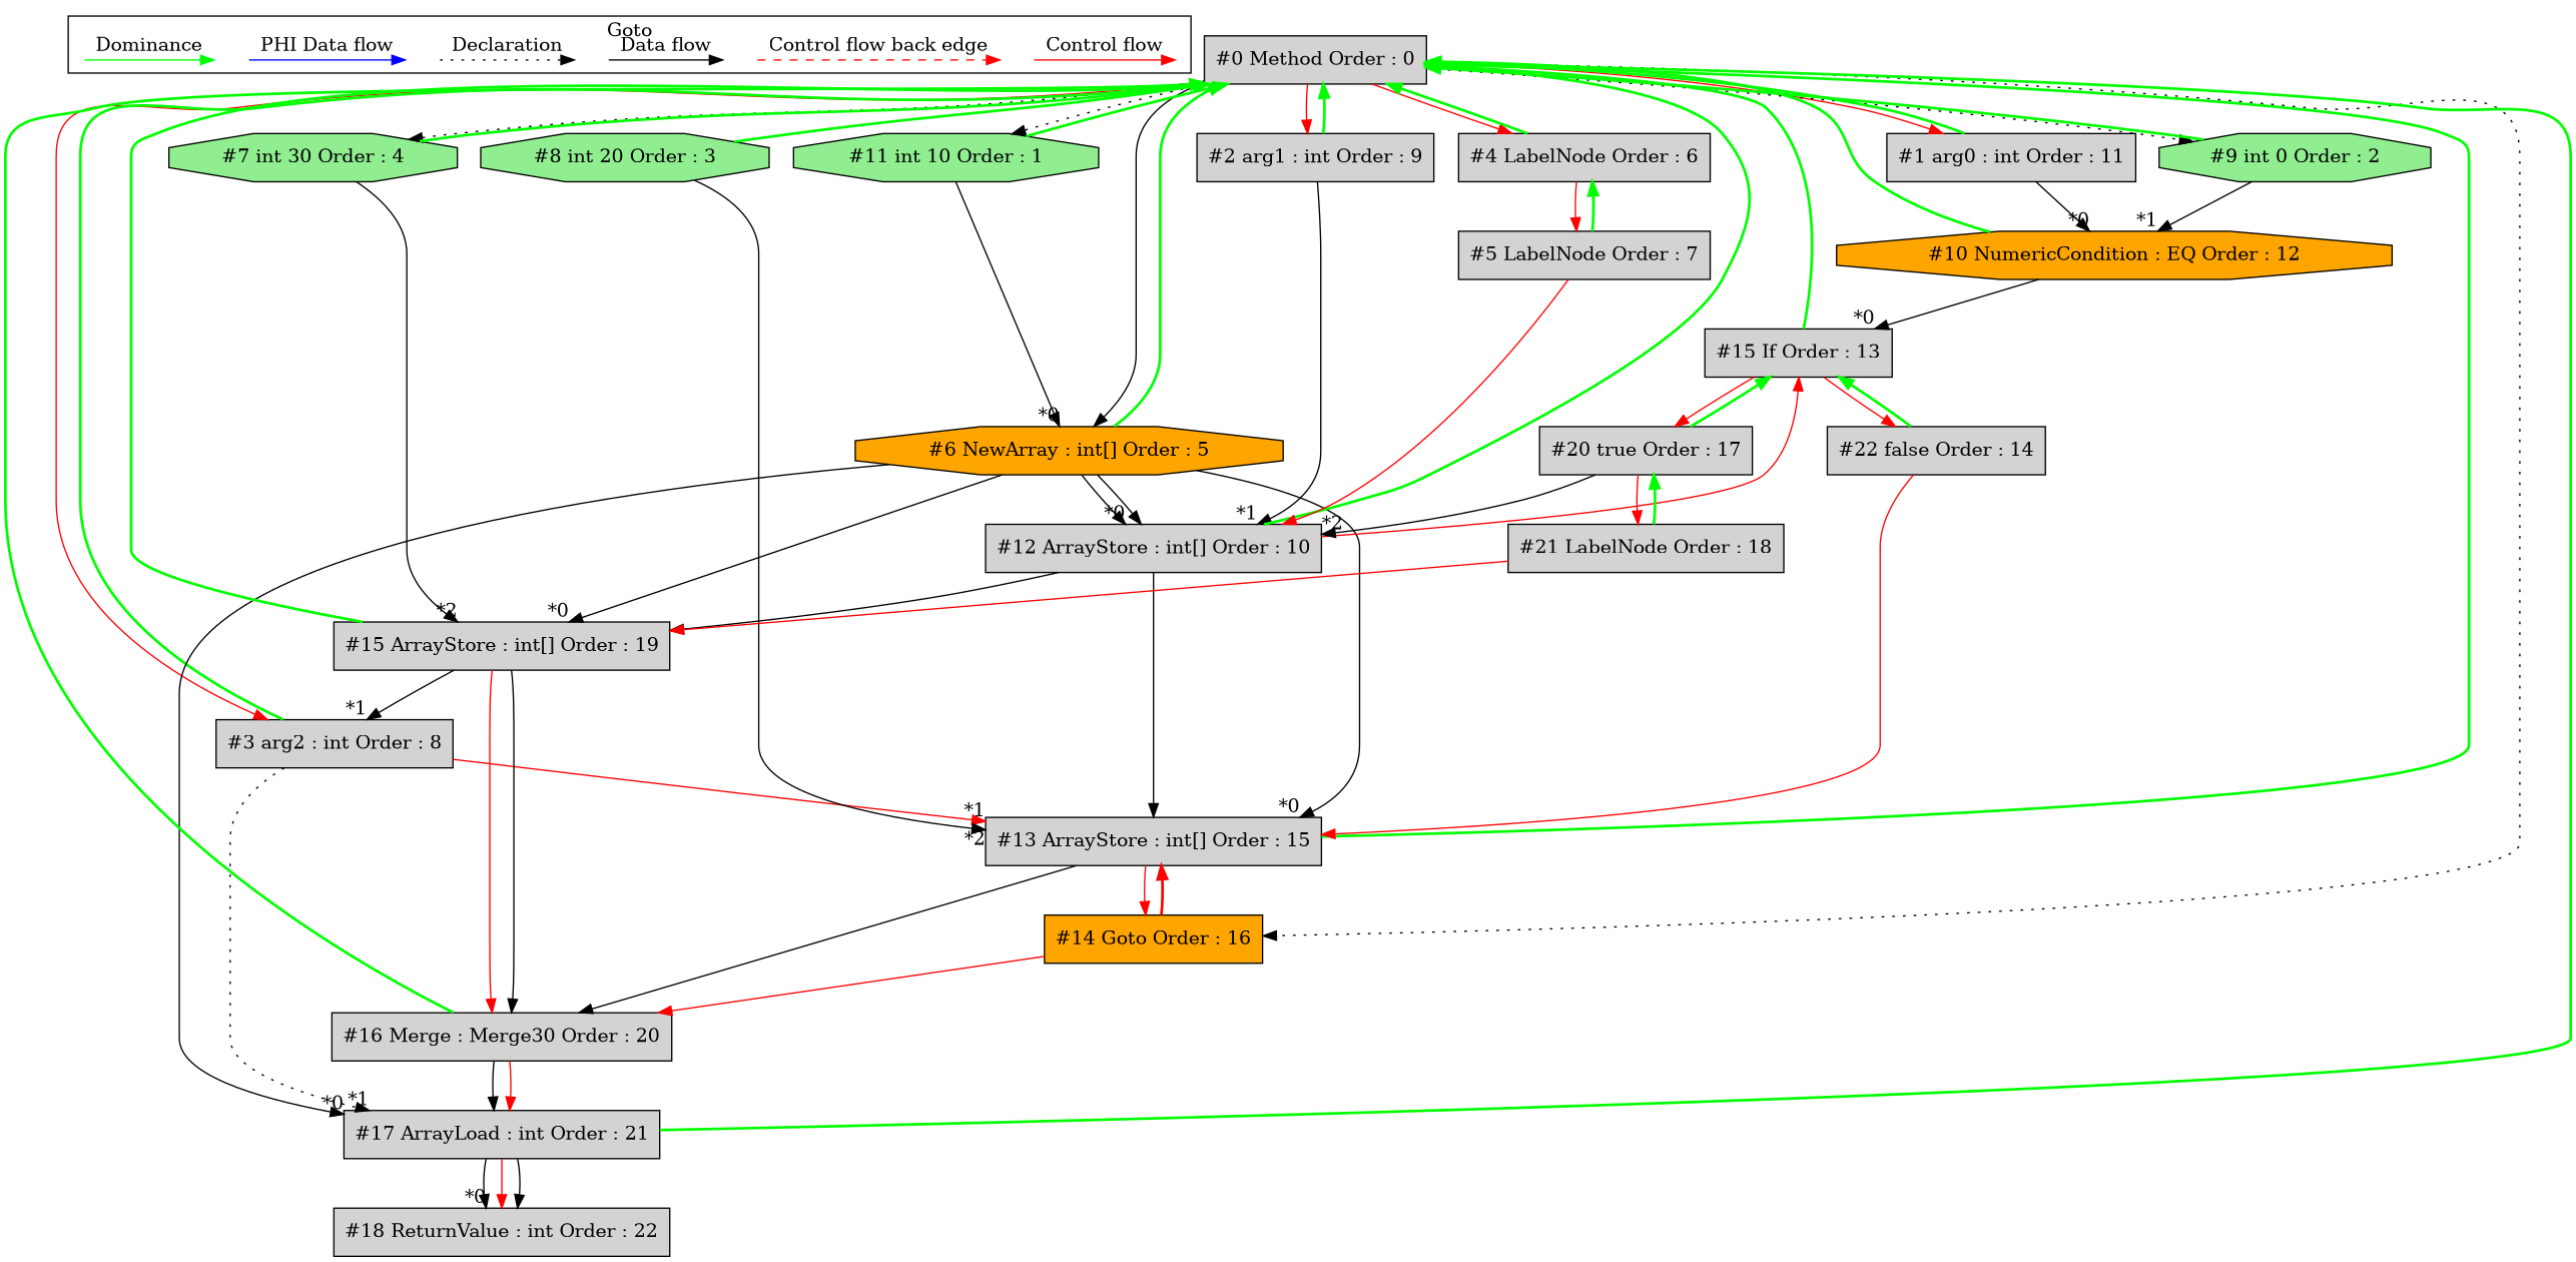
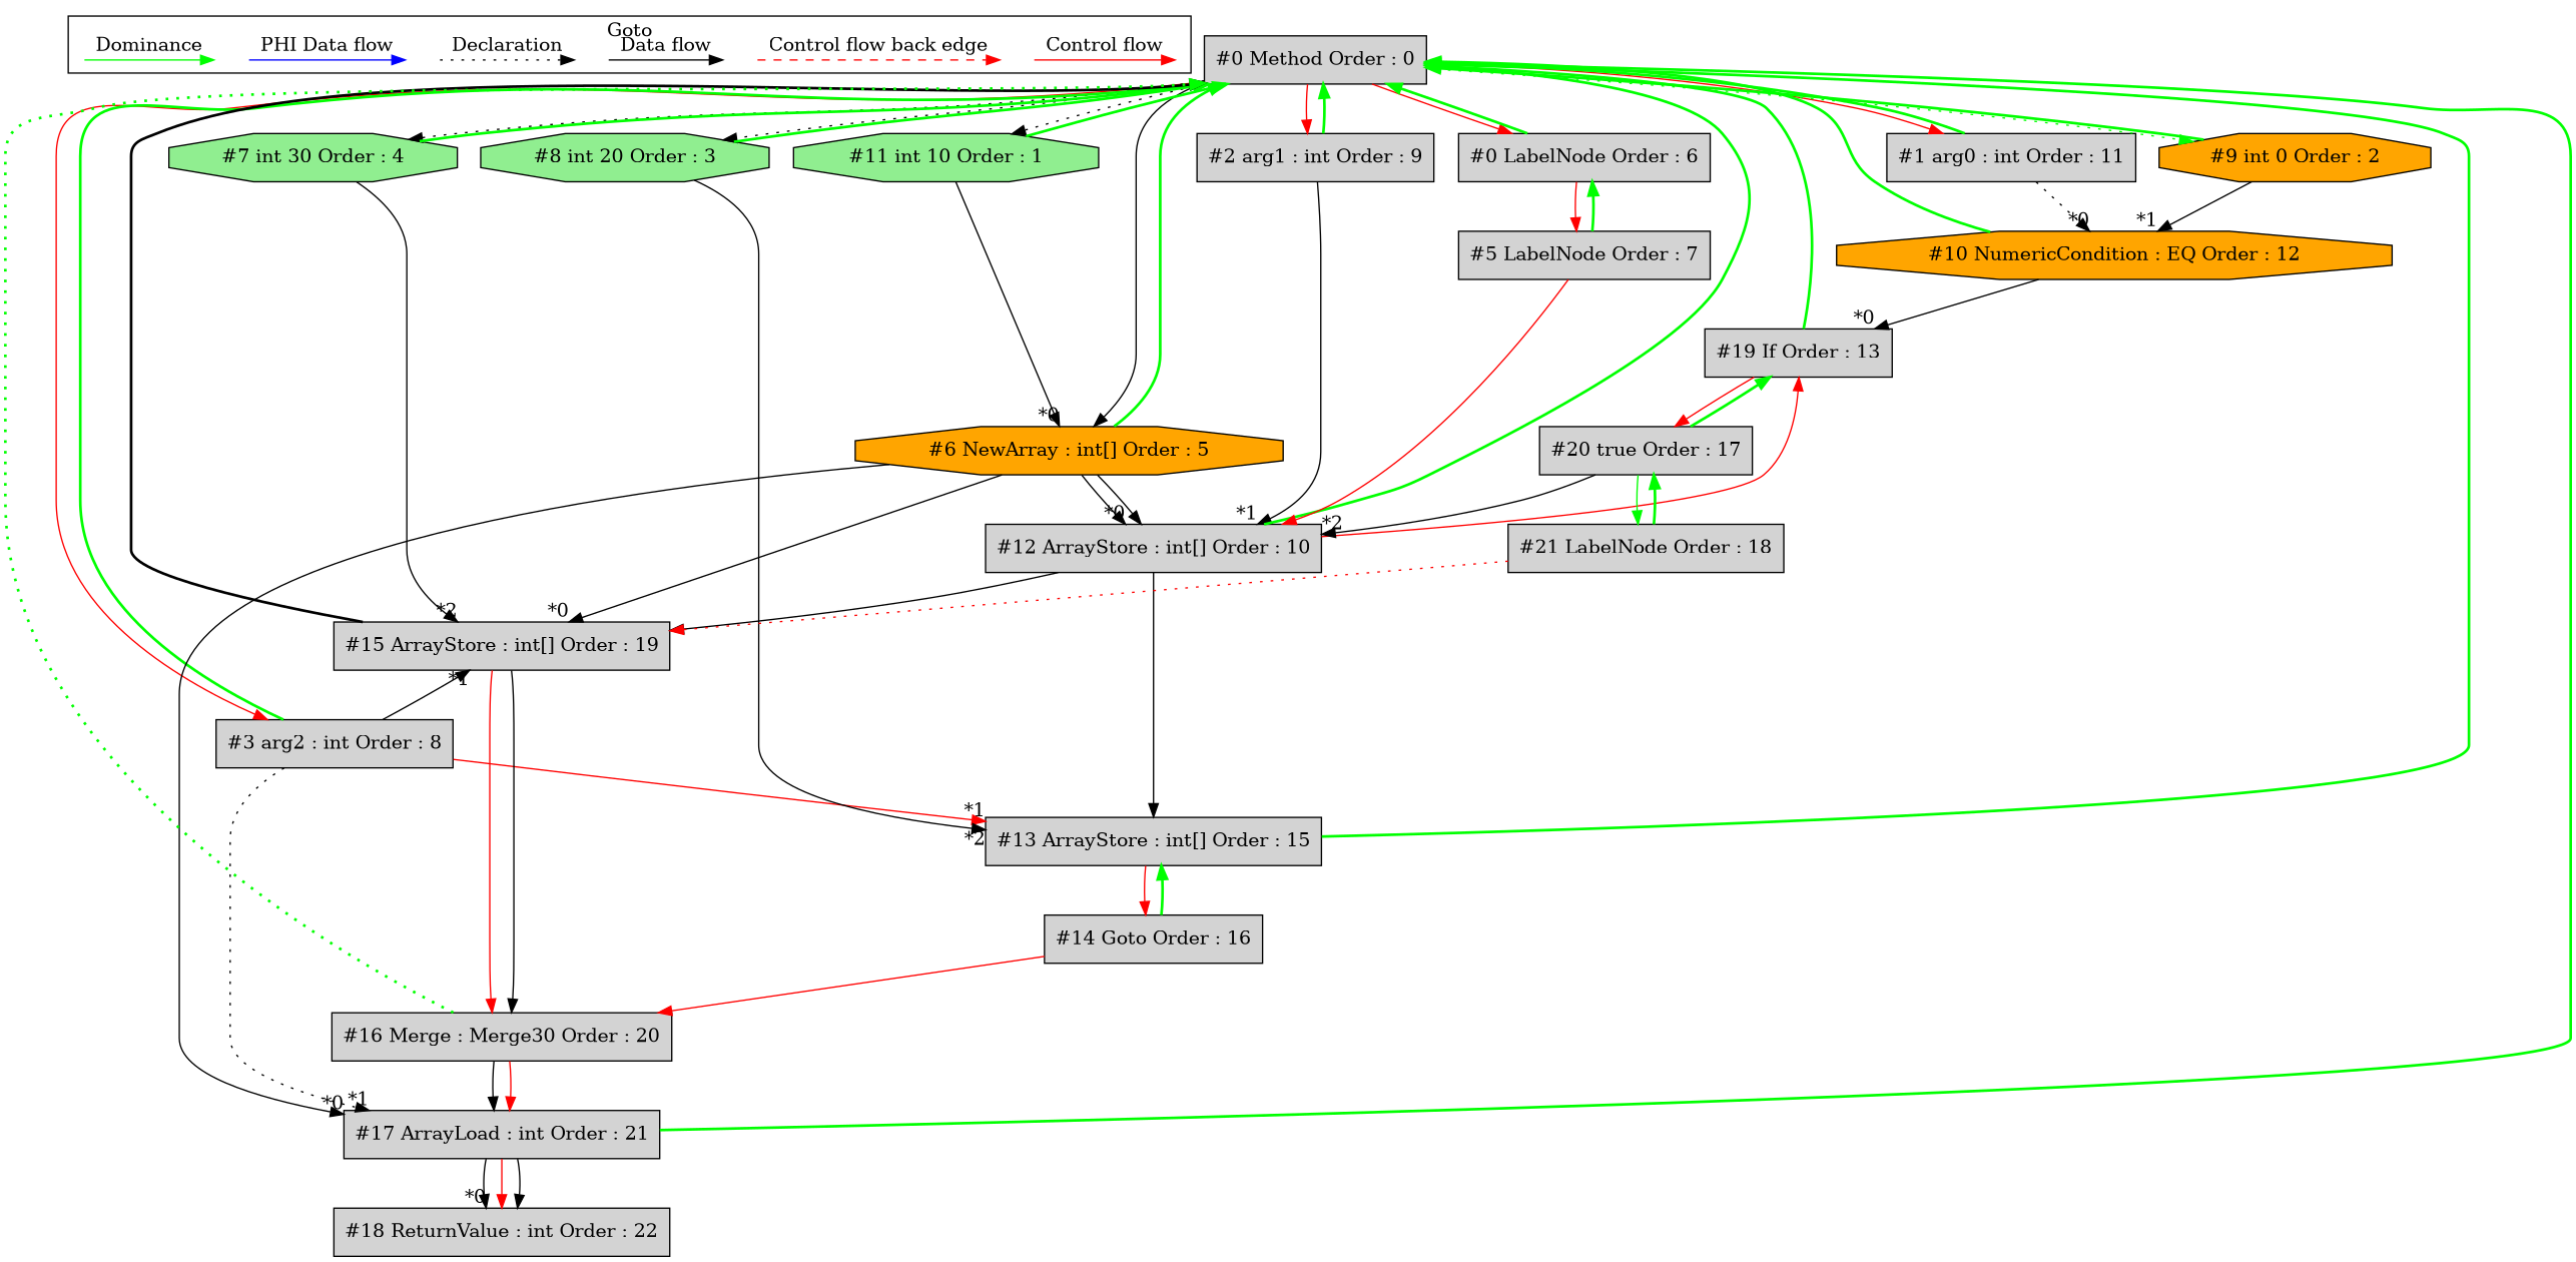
  digraph {
    node [shape=box style=filled fillcolor=lightgrey]
    c0 [shape=point style=invis fillcolor=""]
    c1 [shape=point style=invis fillcolor=""]
    c2 [shape=point style=invis fillcolor=""]
    c3 [shape=point style=invis fillcolor=""]
    d0 [shape=point style=invis fillcolor=""]
    d1 [shape=point style=invis fillcolor=""]
    d2 [shape=point style=invis fillcolor=""]
    d3 [shape=point style=invis fillcolor=""]
    d4 [shape=point style=invis fillcolor=""]
    d5 [shape=point style=invis fillcolor=""]
    d6 [shape=point style=invis fillcolor=""]
    d7 [shape=point style=invis fillcolor=""]
    n13 [label="#0 Method Order : 0"]
    n14 [label="#1 arg0 : int Order : 11"]
    n15 [label="#2 arg1 : int Order : 9"]
    n16 [label="#3 arg2 : int Order : 8"]
-   n17 [label="#4 LabelNode Order : 6"]
+   n17 [label="#0 LabelNode Order : 6"]
    n18 [fillcolor=orange label="#6 NewArray : int[] Order : 5" shape=octagon]
    n19 [fillcolor=lightgreen label="#11 int 10 Order : 1" shape=octagon]
    n20 [fillcolor=lightgreen label="#7 int 30 Order : 4" shape=octagon]
    n21 [fillcolor=lightgreen label="#8 int 20 Order : 3" shape=octagon]
-   n22 [fillcolor=lightgreen label="#9 int 0 Order : 2" shape=octagon]
+   n22 [fillcolor=orange label="#9 int 0 Order : 2" shape=octagon]
    n23 [fillcolor=orange label="#10 NumericCondition : EQ Order : 12" shape=octagon]
    n24 [label="#12 ArrayStore : int[] Order : 10"]
    n25 [label="#13 ArrayStore : int[] Order : 15"]
    n26 [label="#15 ArrayStore : int[] Order : 19"]
    n27 [label="#17 ArrayLoad : int Order : 21"]
    n28 [label="#5 LabelNode Order : 7"]
-   n29 [label="#15 If Order : 13"]
-   n30 [fillcolor=orange label="#14 Goto Order : 16"]
+   n29 [label="#19 If Order : 13"]
+   n30 [label="#14 Goto Order : 16"]
    n31 [label="#16 Merge : Merge30 Order : 20"]
    n32 [label="#18 ReturnValue : int Order : 22"]
-   n33 [label="#22 false Order : 14"]
    n34 [label="#20 true Order : 17"]
    n35 [label="#21 LabelNode Order : 18"]
    subgraph cluster_1 {
      label=Goto
      subgraph sub_2 {
        label=Legend
        rank=same
        c0
        c1
        c2
        c3
        d0
        d1
        d2
        d3
        d4
        d5
        d6
        d7
      }
    }
    c0 -> c1 [color=red label="Control flow" style=solid]
    c2 -> c3 [color=red label="Control flow back edge" style=dashed]
    d0 -> d1 [label="Data flow"]
    d2 -> d3 [label=Declaration style=dotted]
    d4 -> d5 [color=blue label="PHI Data flow"]
    d6 -> d7 [color=green label=Dominance]
    n13 -> n14 [color=red fontcolor=red labeldistance=2]
    n13 -> n15 [color=red fontcolor=red labeldistance=2]
    n13 -> n16 [color=red fontcolor=red labeldistance=2]
    n13 -> n17 [color=red fontcolor=red labeldistance=2]
    n13 -> n18
    n13 -> n19 [style=dotted]
    n13 -> n20 [style=dotted]
-   n13 -> n30 [style=dotted]
-   n13 -> n22 [style=dotted]
+   n13 -> n21 [style=dotted]
+   n13 -> n22 [style=dotted color=green]
    n14 -> n13 [color=green dir=forward penwidth=2]
-   n14 -> n23 [headlabel="*0" labeldistance=2]
+   n14 -> n23 [headlabel="*0" labeldistance=2 style=dotted]
    n15 -> n13 [color=green dir=forward penwidth=2]
    n15 -> n24 [headlabel="*1" labeldistance=2]
    n16 -> n13 [color=green dir=forward penwidth=2]
    n16 -> n25 [color=red headlabel="*1" labeldistance=2]
-   n26 -> n16 [headlabel="*1" labeldistance=2]
+   n16 -> n26 [headlabel="*1" labeldistance=2]
    n16 -> n27 [headlabel="*1" labeldistance=2 style=dotted]
    n17 -> n13 [color=green dir=forward penwidth=2]
    n17 -> n28 [color=red fontcolor=red labeldistance=2]
    n18 -> n13 [color=green dir=forward penwidth=2]
    n18 -> n24 [headlabel="*0" labeldistance=2]
    n18 -> n24
-   n18 -> n25 [headlabel="*0" labeldistance=2]
    n18 -> n26 [headlabel="*0" labeldistance=2]
    n18 -> n27 [headlabel="*0" labeldistance=2]
    n19 -> n13 [color=green dir=forward penwidth=2]
    n19 -> n18 [headlabel="*0" labeldistance=2]
    n20 -> n13 [color=green dir=forward penwidth=2]
    n20 -> n26 [headlabel="*2" labeldistance=2]
    n21 -> n13 [color=green dir=forward penwidth=2]
    n21 -> n25 [headlabel="*2" labeldistance=2]
    n22 -> n13 [color=green dir=forward penwidth=2]
    n22 -> n23 [headlabel="*1" labeldistance=2]
    n23 -> n13 [color=green dir=forward penwidth=2]
    n23 -> n29 [headlabel="*0" labeldistance=2]
    n24 -> n13 [color=green dir=forward penwidth=2]
    n24 -> n25
    n24 -> n26
    n24 -> n29 [color=red fontcolor=red labeldistance=2]
    n25 -> n13 [color=green dir=forward penwidth=2]
    n25 -> n30 [color=red fontcolor=red labeldistance=2]
-   n25 -> n31
-   n26 -> n13 [color=green dir=forward penwidth=2]
+   n26 -> n13 [color=black dir=forward penwidth=2]
    n26 -> n31 [color=red fontcolor=red labeldistance=2]
    n26 -> n31
    n27 -> n13 [color=green dir=forward penwidth=2]
    n27 -> n32 [headlabel="*0" labeldistance=2]
    n27 -> n32 [color=red fontcolor=red labeldistance=2]
    n27 -> n32
    n28 -> n17 [color=green dir=forward penwidth=2]
    n28 -> n24 [color=red fontcolor=red labeldistance=2]
    n29 -> n13 [color=green dir=forward penwidth=2]
-   n29 -> n33 [color=red fontcolor=red labeldistance=2]
    n29 -> n34 [color=red fontcolor=red labeldistance=2]
-   n30 -> n25 [color=red dir=forward penwidth=2]
+   n30 -> n25 [color=green dir=forward penwidth=2]
    n30 -> n31 [color=red fontcolor=red labeldistance=2]
-   n31 -> n13 [color=green dir=forward penwidth=2]
+   n31 -> n13 [color=green dir=forward penwidth=2 style=dotted]
    n31 -> n27
    n31 -> n27 [color=red fontcolor=red labeldistance=2]
-   n33 -> n25 [color=red fontcolor=red labeldistance=2]
-   n33 -> n29 [color=green dir=forward penwidth=2]
    n34 -> n24 [headlabel="*2" labeldistance=2]
    n34 -> n29 [color=green dir=forward penwidth=2]
-   n34 -> n35 [color=red fontcolor=red labeldistance=2]
-   n35 -> n26 [color=red fontcolor=red labeldistance=2]
+   n34 -> n35 [color=green fontcolor=red labeldistance=2]
+   n35 -> n26 [color=red fontcolor=red labeldistance=2 style=dotted]
    n35 -> n34 [color=green dir=forward penwidth=2]
  }
